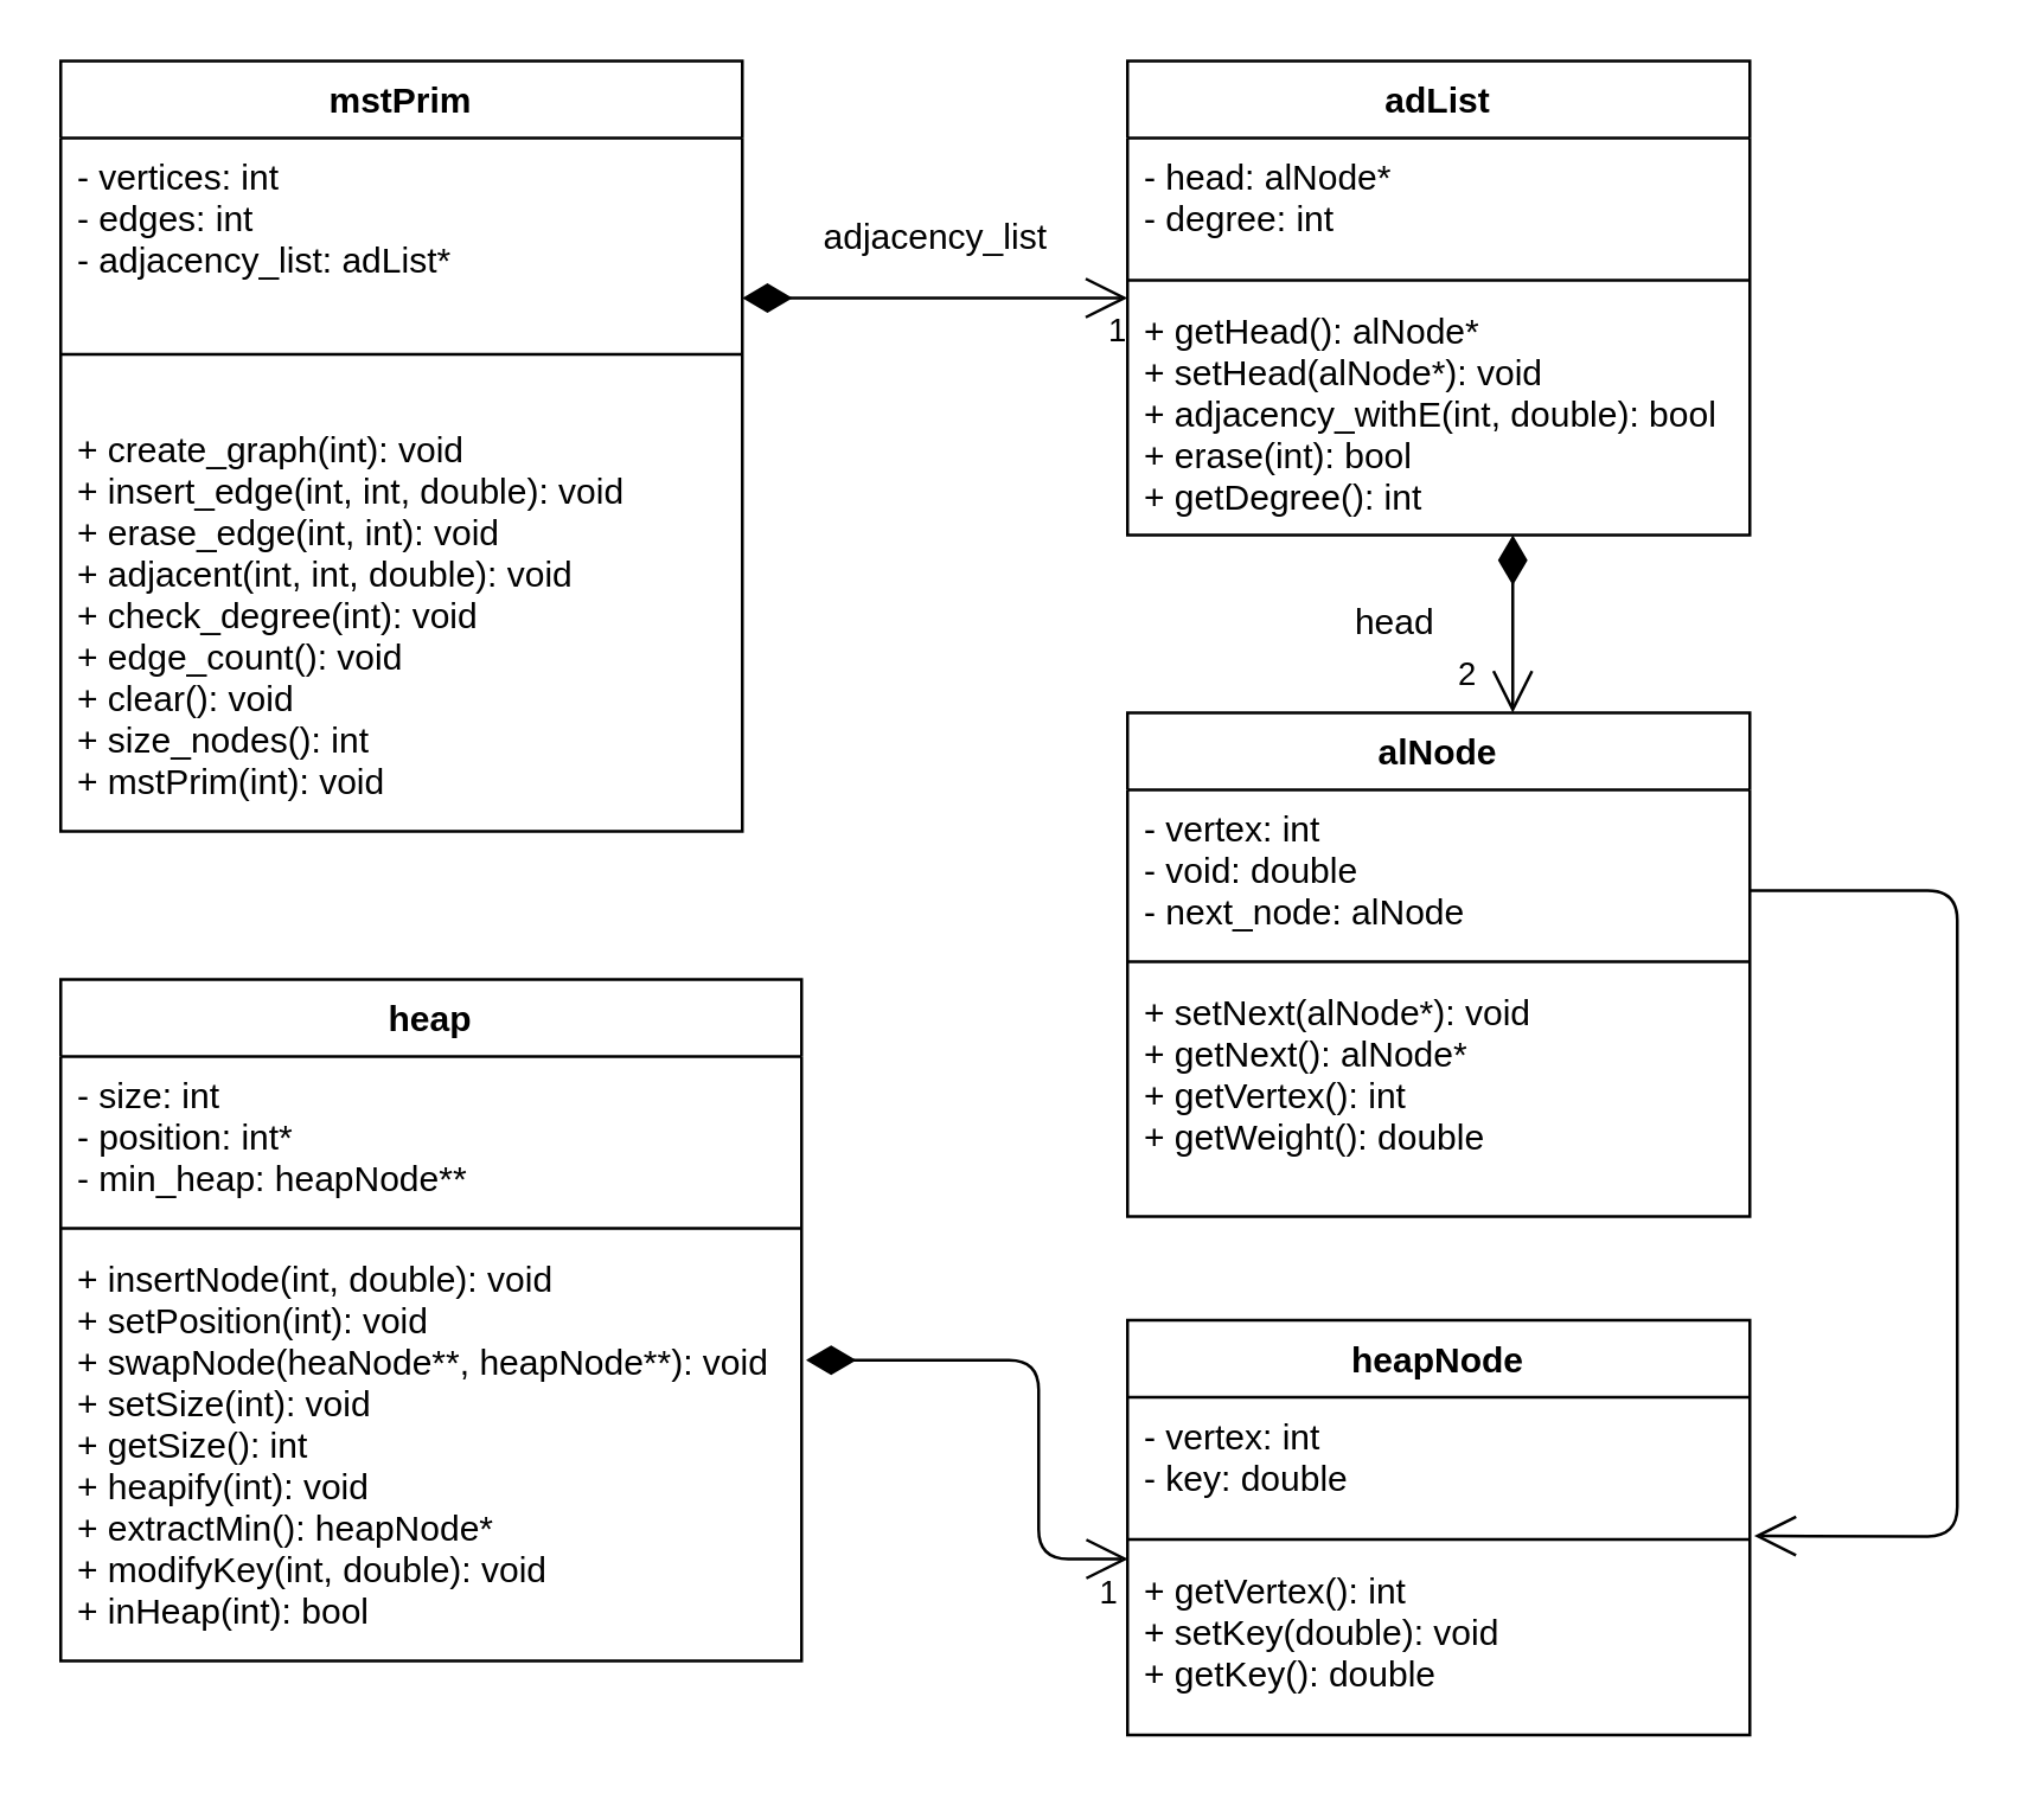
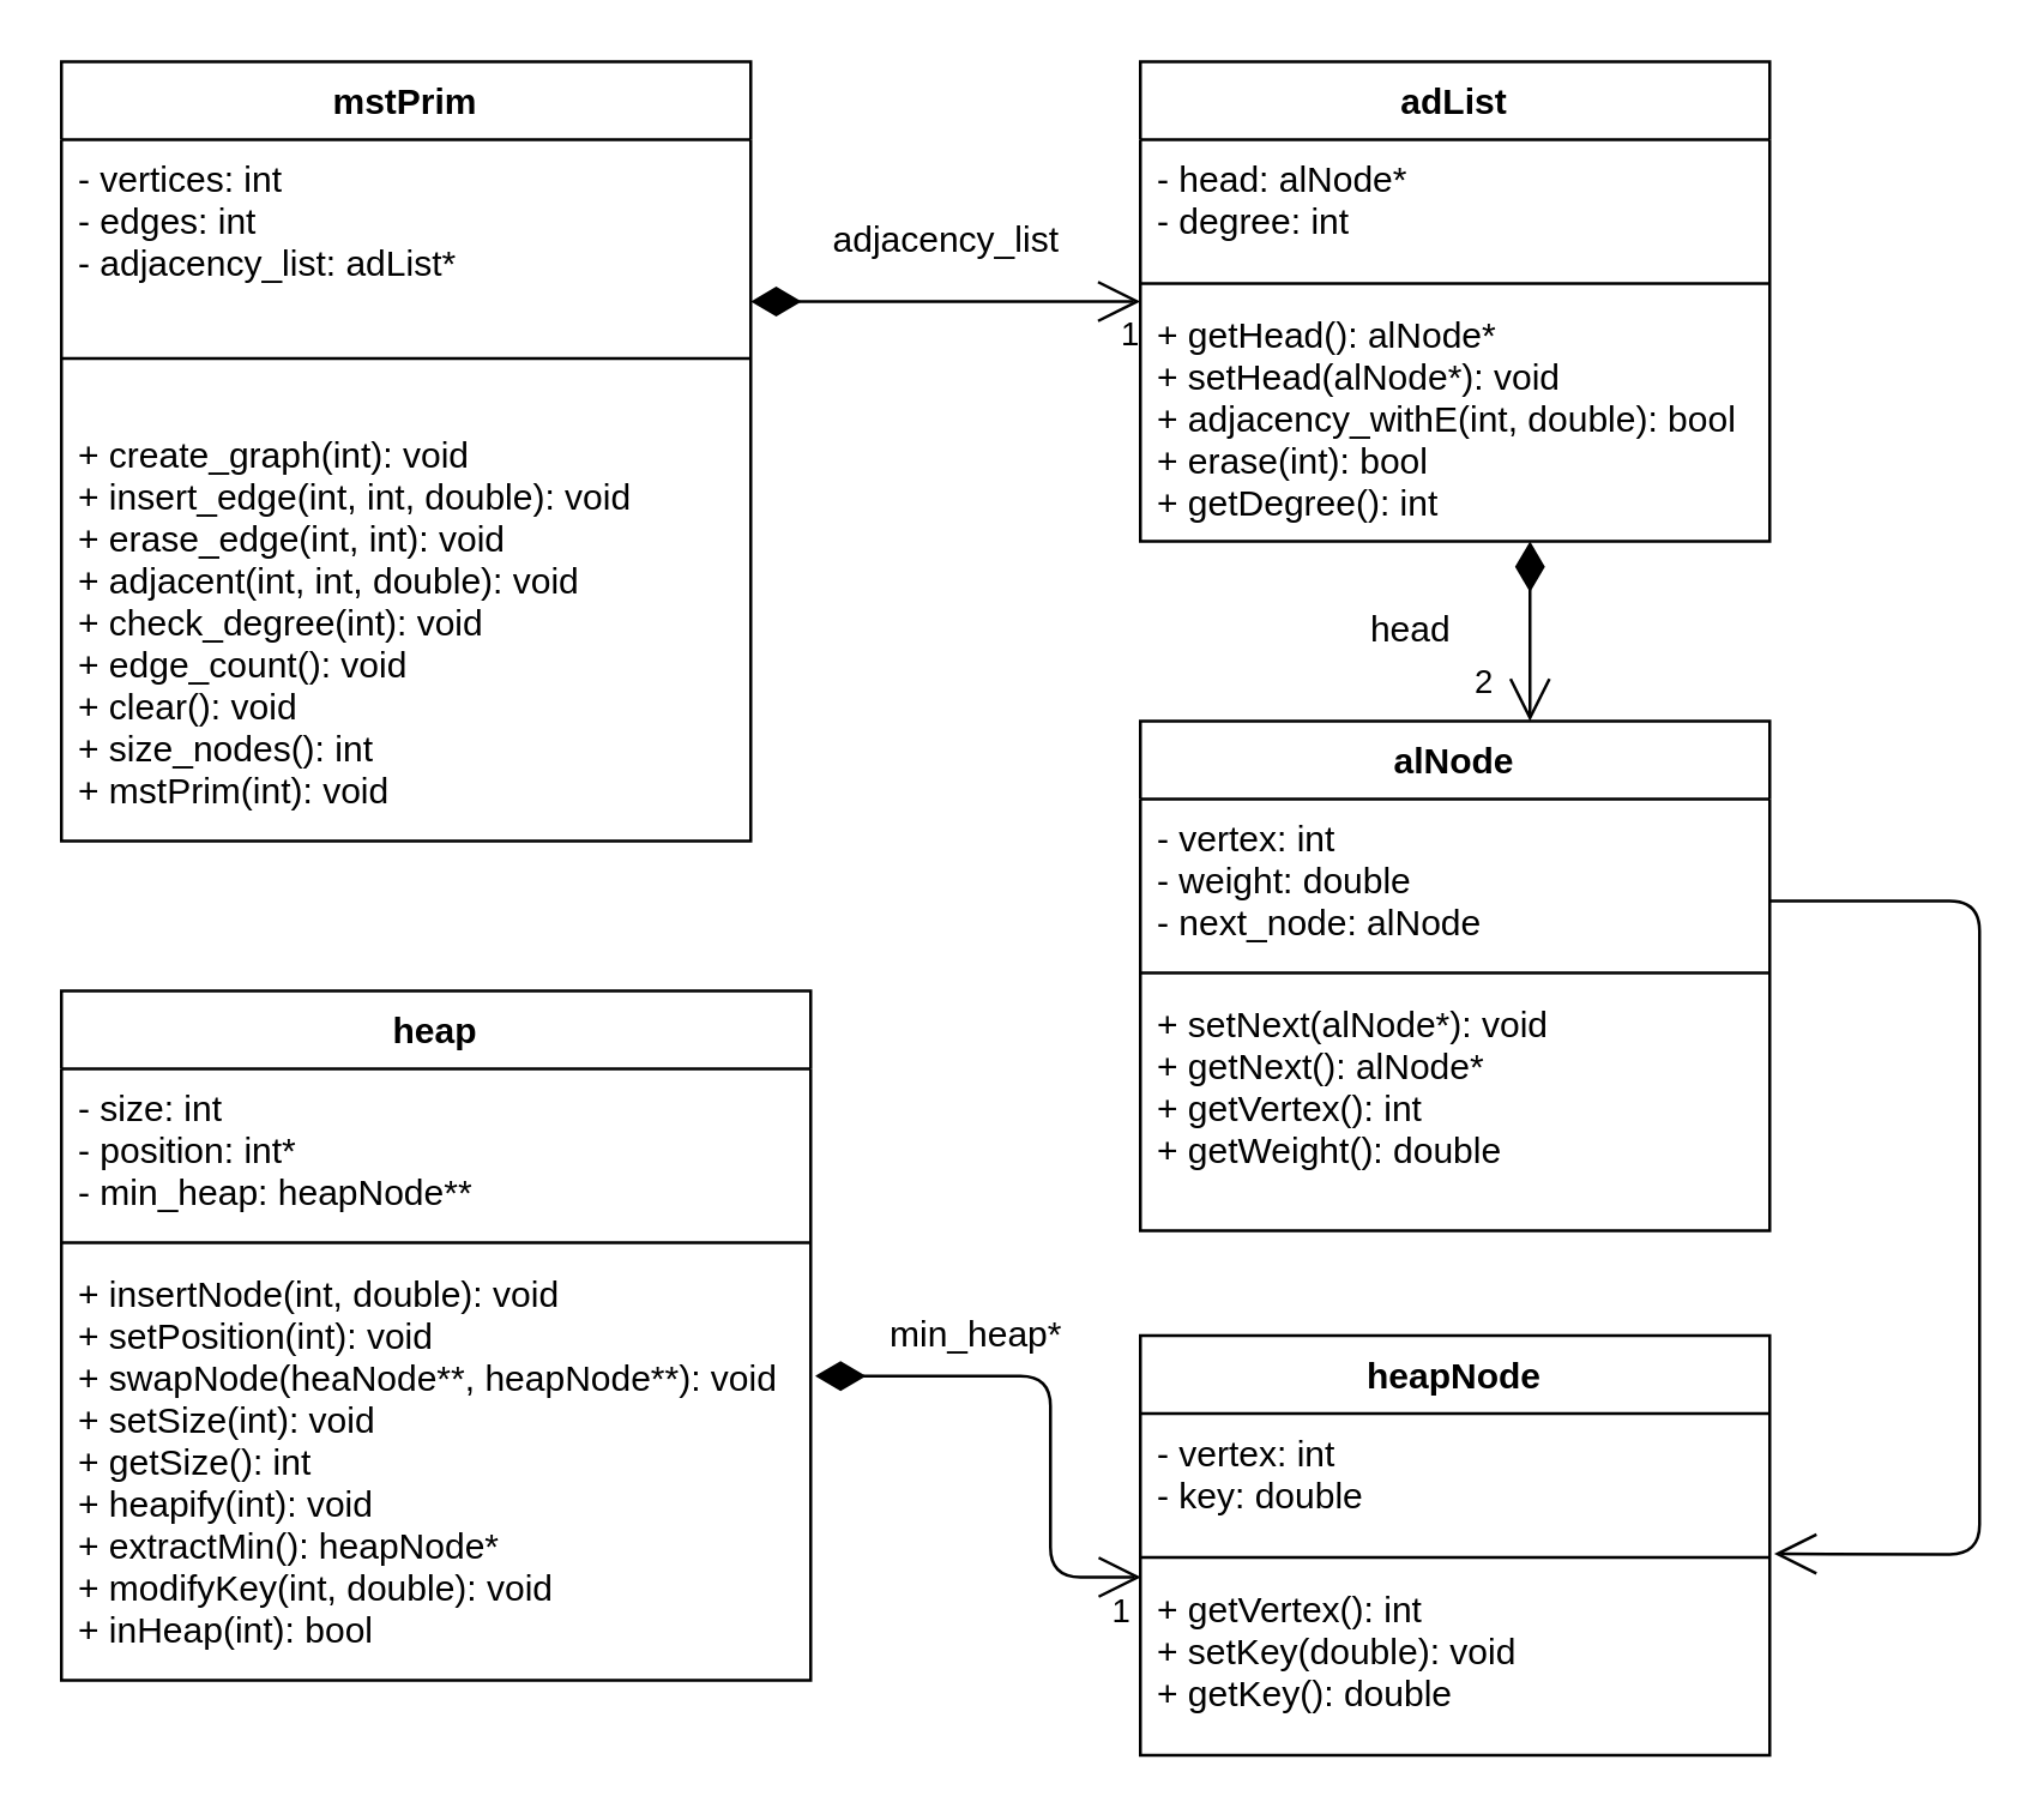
  <mxCell id="0" />
  <mxCell id="1" parent="0" />
  <mxCell id="2" value="mstPrim" style="swimlane;fontStyle=1;align=center;verticalAlign=top;childLayout=stackLayout;horizontal=1;startSize=26;horizontalStack=0;resizeParent=1;resizeParentMax=0;resizeLast=0;collapsible=1;marginBottom=0;" parent="1" vertex="1"><mxGeometry x="20" y="20" width="230" height="260" as="geometry" /></mxCell>
  <mxCell id="3" value="- vertices: int&#10;- edges: int&#10;- adjacency_list: adList*" style="text;strokeColor=none;fillColor=none;align=left;verticalAlign=top;spacingLeft=4;spacingRight=4;overflow=hidden;rotatable=0;points=[[0,0.5],[1,0.5]];portConstraint=eastwest;" parent="2" vertex="1"><mxGeometry y="26" width="230" height="54" as="geometry" /></mxCell>
  <mxCell id="4" value="" style="line;strokeWidth=1;fillColor=none;align=left;verticalAlign=middle;spacingTop=-1;spacingLeft=3;spacingRight=3;rotatable=0;labelPosition=right;points=[];portConstraint=eastwest;" parent="2" vertex="1"><mxGeometry y="80" width="230" height="38" as="geometry" /></mxCell>
  <mxCell id="5" value="+ create_graph(int): void&#10;+ insert_edge(int, int, double): void&#10;+ erase_edge(int, int): void&#10;+ adjacent(int, int, double): void&#10;+ check_degree(int): void&#10;+ edge_count(): void&#10;+ clear(): void&#10;+ size_nodes(): int&#10;+ mstPrim(int): void" style="text;strokeColor=none;fillColor=none;align=left;verticalAlign=top;spacingLeft=4;spacingRight=4;overflow=hidden;rotatable=0;points=[[0,0.5],[1,0.5]];portConstraint=eastwest;" parent="2" vertex="1"><mxGeometry y="118" width="230" height="142" as="geometry" /></mxCell>
  <mxCell id="6" value="1" style="endArrow=open;html=1;endSize=12;startArrow=diamondThin;startSize=14;startFill=1;edgeStyle=orthogonalEdgeStyle;align=left;verticalAlign=bottom;" parent="1" edge="1"><mxGeometry x="0.875" y="-20" relative="1" as="geometry"><mxPoint x="250" y="100" as="sourcePoint" /><mxPoint x="380" y="100" as="targetPoint" /><mxPoint as="offset" /><Array as="points"><mxPoint x="330" y="100" /><mxPoint x="330" y="100" /></Array></mxGeometry></mxCell>
  <mxCell id="7" value="adjacency_list" style="text;html=1;align=center;verticalAlign=middle;resizable=0;points=[];autosize=1;" parent="1" vertex="1"><mxGeometry x="270" y="70" width="90" height="20" as="geometry" /></mxCell>
  <mxCell id="8" value="adList" style="swimlane;fontStyle=1;align=center;verticalAlign=top;childLayout=stackLayout;horizontal=1;startSize=26;horizontalStack=0;resizeParent=1;resizeParentMax=0;resizeLast=0;collapsible=1;marginBottom=0;" parent="1" vertex="1"><mxGeometry x="380" y="20" width="210" height="160" as="geometry"><mxRectangle x="360" y="40" width="60" height="26" as="alternateBounds" /></mxGeometry></mxCell>
  <mxCell id="9" value="- head: alNode*&#10;- degree: int" style="text;strokeColor=none;fillColor=none;align=left;verticalAlign=top;spacingLeft=4;spacingRight=4;overflow=hidden;rotatable=0;points=[[0,0.5],[1,0.5]];portConstraint=eastwest;" parent="8" vertex="1"><mxGeometry y="26" width="210" height="44" as="geometry" /></mxCell>
  <mxCell id="10" value="" style="line;strokeWidth=1;fillColor=none;align=left;verticalAlign=middle;spacingTop=-1;spacingLeft=3;spacingRight=3;rotatable=0;labelPosition=right;points=[];portConstraint=eastwest;" parent="8" vertex="1"><mxGeometry y="70" width="210" height="8" as="geometry" /></mxCell>
  <mxCell id="11" value="+ getHead(): alNode*&#10;+ setHead(alNode*): void&#10;+ adjacency_withE(int, double): bool&#10;+ erase(int): bool&#10;+ getDegree(): int" style="text;strokeColor=none;fillColor=none;align=left;verticalAlign=top;spacingLeft=4;spacingRight=4;overflow=hidden;rotatable=0;points=[[0,0.5],[1,0.5]];portConstraint=eastwest;" parent="8" vertex="1"><mxGeometry y="78" width="210" height="82" as="geometry" /></mxCell>
  <mxCell id="12" value="2" style="endArrow=open;html=1;endSize=12;startArrow=diamondThin;startSize=14;startFill=1;edgeStyle=orthogonalEdgeStyle;align=left;verticalAlign=bottom;" parent="1" source="11" edge="1"><mxGeometry x="0.875" y="-20" relative="1" as="geometry"><mxPoint x="430" y="220" as="sourcePoint" /><mxPoint x="510" y="240" as="targetPoint" /><mxPoint as="offset" /><Array as="points"><mxPoint x="510" y="220" /></Array></mxGeometry></mxCell>
  <mxCell id="13" value="head" style="text;html=1;align=center;verticalAlign=middle;resizable=0;points=[];autosize=1;" parent="1" vertex="1"><mxGeometry x="450" y="200" width="40" height="20" as="geometry" /></mxCell>
  <mxCell id="14" value="alNode" style="swimlane;fontStyle=1;align=center;verticalAlign=top;childLayout=stackLayout;horizontal=1;startSize=26;horizontalStack=0;resizeParent=1;resizeParentMax=0;resizeLast=0;collapsible=1;marginBottom=0;" parent="1" vertex="1"><mxGeometry x="380" y="240" width="210" height="170" as="geometry"><mxRectangle x="360" y="40" width="60" height="26" as="alternateBounds" /></mxGeometry></mxCell>
- <mxCell id="15" value="- vertex: int&#10;- void: double&#10;- next_node: alNode" style="text;strokeColor=none;fillColor=none;align=left;verticalAlign=top;spacingLeft=4;spacingRight=4;overflow=hidden;rotatable=0;points=[[0,0.5],[1,0.5]];portConstraint=eastwest;" parent="14" vertex="1"><mxGeometry y="26" width="210" height="54" as="geometry" /></mxCell>
+ <mxCell id="15" value="- vertex: int&#10;- weight: double&#10;- next_node: alNode" style="text;strokeColor=none;fillColor=none;align=left;verticalAlign=top;spacingLeft=4;spacingRight=4;overflow=hidden;rotatable=0;points=[[0,0.5],[1,0.5]];portConstraint=eastwest;" parent="14" vertex="1"><mxGeometry y="26" width="210" height="54" as="geometry" /></mxCell>
  <mxCell id="16" value="" style="line;strokeWidth=1;fillColor=none;align=left;verticalAlign=middle;spacingTop=-1;spacingLeft=3;spacingRight=3;rotatable=0;labelPosition=right;points=[];portConstraint=eastwest;" parent="14" vertex="1"><mxGeometry y="80" width="210" height="8" as="geometry" /></mxCell>
  <mxCell id="17" value="+ setNext(alNode*): void&#10;+ getNext(): alNode*&#10;+ getVertex(): int&#10;+ getWeight(): double" style="text;strokeColor=none;fillColor=none;align=left;verticalAlign=top;spacingLeft=4;spacingRight=4;overflow=hidden;rotatable=0;points=[[0,0.5],[1,0.5]];portConstraint=eastwest;" parent="14" vertex="1"><mxGeometry y="88" width="210" height="82" as="geometry" /></mxCell>
  <mxCell id="18" value="heap" style="swimlane;fontStyle=1;align=center;verticalAlign=top;childLayout=stackLayout;horizontal=1;startSize=26;horizontalStack=0;resizeParent=1;resizeParentMax=0;resizeLast=0;collapsible=1;marginBottom=0;" parent="1" vertex="1"><mxGeometry x="20" y="330" width="250" height="230" as="geometry"><mxRectangle x="360" y="40" width="60" height="26" as="alternateBounds" /></mxGeometry></mxCell>
  <mxCell id="19" value="- size: int&#10;- position: int*&#10;- min_heap: heapNode**" style="text;strokeColor=none;fillColor=none;align=left;verticalAlign=top;spacingLeft=4;spacingRight=4;overflow=hidden;rotatable=0;points=[[0,0.5],[1,0.5]];portConstraint=eastwest;" parent="18" vertex="1"><mxGeometry y="26" width="250" height="54" as="geometry" /></mxCell>
  <mxCell id="20" value="" style="line;strokeWidth=1;fillColor=none;align=left;verticalAlign=middle;spacingTop=-1;spacingLeft=3;spacingRight=3;rotatable=0;labelPosition=right;points=[];portConstraint=eastwest;" parent="18" vertex="1"><mxGeometry y="80" width="250" height="8" as="geometry" /></mxCell>
  <mxCell id="21" value="+ insertNode(int, double): void&#10;+ setPosition(int): void&#10;+ swapNode(heaNode**, heapNode**): void&#10;+ setSize(int): void&#10;+ getSize(): int&#10;+ heapify(int): void&#10;+ extractMin(): heapNode*&#10;+ modifyKey(int, double): void&#10;+ inHeap(int): bool&#10;" style="text;strokeColor=none;fillColor=none;align=left;verticalAlign=top;spacingLeft=4;spacingRight=4;overflow=hidden;rotatable=0;points=[[0,0.5],[1,0.5]];portConstraint=eastwest;" parent="18" vertex="1"><mxGeometry y="88" width="250" height="142" as="geometry" /></mxCell>
  <mxCell id="22" value="heapNode" style="swimlane;fontStyle=1;align=center;verticalAlign=top;childLayout=stackLayout;horizontal=1;startSize=26;horizontalStack=0;resizeParent=1;resizeParentMax=0;resizeLast=0;collapsible=1;marginBottom=0;" parent="1" vertex="1"><mxGeometry x="380" y="445" width="210" height="140" as="geometry"><mxRectangle x="360" y="40" width="60" height="26" as="alternateBounds" /></mxGeometry></mxCell>
  <mxCell id="23" value="- vertex: int&#10;- key: double" style="text;strokeColor=none;fillColor=none;align=left;verticalAlign=top;spacingLeft=4;spacingRight=4;overflow=hidden;rotatable=0;points=[[0,0.5],[1,0.5]];portConstraint=eastwest;" parent="22" vertex="1"><mxGeometry y="26" width="210" height="44" as="geometry" /></mxCell>
  <mxCell id="24" value="" style="line;strokeWidth=1;fillColor=none;align=left;verticalAlign=middle;spacingTop=-1;spacingLeft=3;spacingRight=3;rotatable=0;labelPosition=right;points=[];portConstraint=eastwest;" parent="22" vertex="1"><mxGeometry y="70" width="210" height="8" as="geometry" /></mxCell>
  <mxCell id="25" value="+ getVertex(): int&#10;+ setKey(double): void&#10;+ getKey(): double" style="text;strokeColor=none;fillColor=none;align=left;verticalAlign=top;spacingLeft=4;spacingRight=4;overflow=hidden;rotatable=0;points=[[0,0.5],[1,0.5]];portConstraint=eastwest;" parent="22" vertex="1"><mxGeometry y="78" width="210" height="62" as="geometry" /></mxCell>
  <mxCell id="26" value="1" style="endArrow=open;html=1;endSize=12;startArrow=diamondThin;startSize=14;startFill=1;edgeStyle=orthogonalEdgeStyle;align=left;verticalAlign=bottom;exitX=1.006;exitY=0.285;exitDx=0;exitDy=0;exitPerimeter=0;entryX=0.001;entryY=0.042;entryDx=0;entryDy=0;entryPerimeter=0;" parent="1" source="21" target="25" edge="1"><mxGeometry x="0.875" y="-20" relative="1" as="geometry"><mxPoint x="300" y="330" as="sourcePoint" /><mxPoint x="350" y="310" as="targetPoint" /><mxPoint as="offset" /><Array as="points"><mxPoint x="350" y="459" /><mxPoint x="350" y="526" /></Array></mxGeometry></mxCell>
+ <mxCell id="27" value="min_heap*" style="text;html=1;align=center;verticalAlign=middle;resizable=0;points=[];autosize=1;" parent="1" vertex="1"><mxGeometry x="290" y="435" width="70" height="20" as="geometry" /></mxCell>
  <mxCell id="28" value="" style="endArrow=open;endFill=1;endSize=12;html=1;entryX=1.007;entryY=1.064;entryDx=0;entryDy=0;entryPerimeter=0;" edge="1" parent="1" target="23"><mxGeometry width="160" relative="1" as="geometry"><mxPoint x="590" y="300" as="sourcePoint" /><mxPoint x="660" y="520" as="targetPoint" /><Array as="points"><mxPoint x="660" y="300" /><mxPoint x="660" y="410" /><mxPoint x="660" y="518" /></Array></mxGeometry></mxCell>
